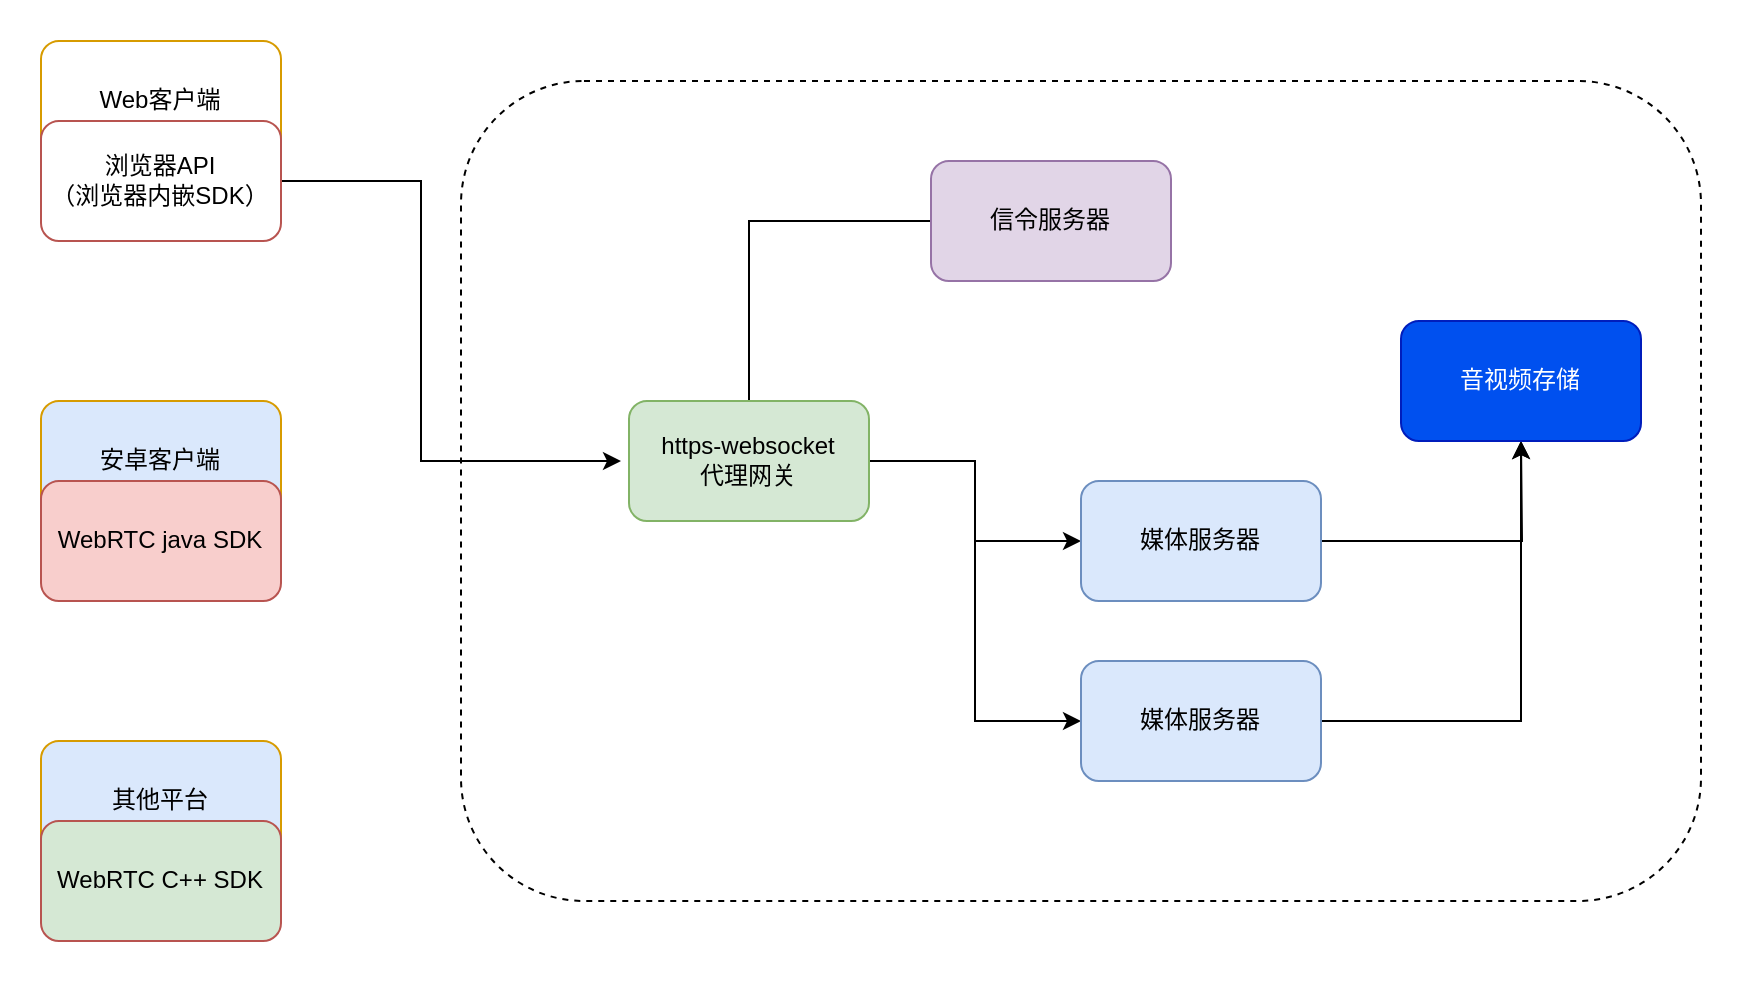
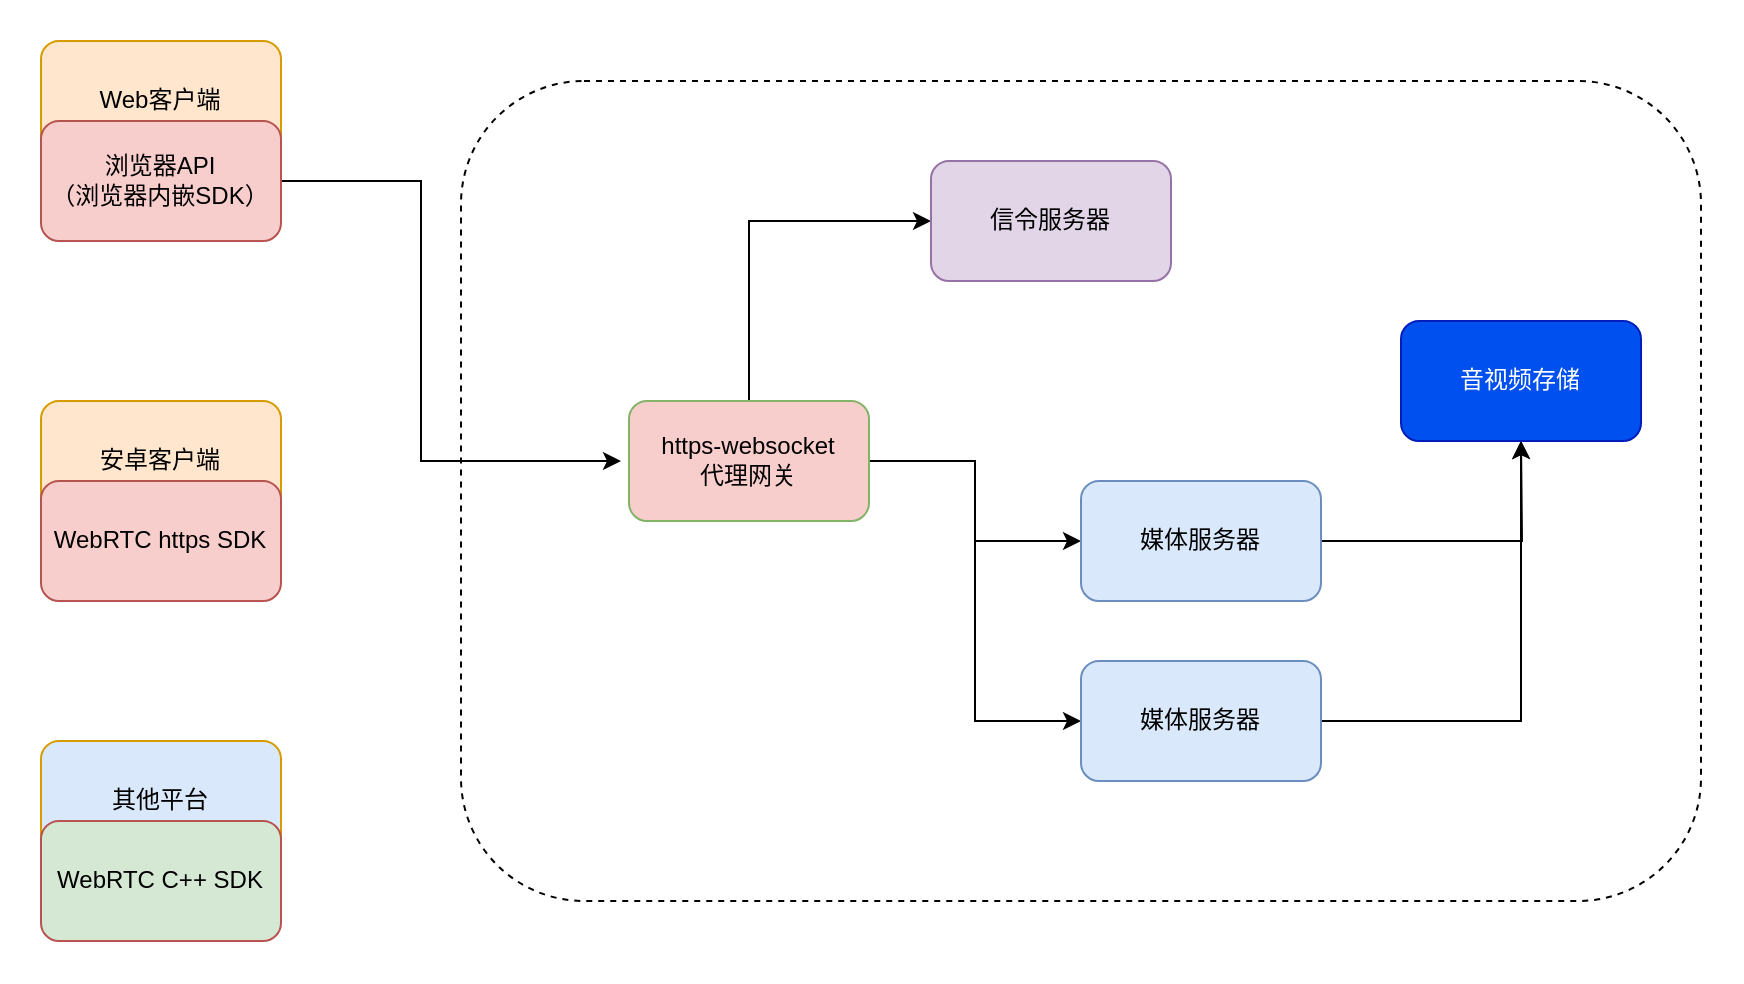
  <mxCell id="0" />
  <mxCell id="1" parent="0" />
- <mxCell id="2" value="Web客户端" style="rounded=1;whiteSpace=wrap;html=1;fillColor=#ffffff;strokeColor=#d79b00;" vertex="1" parent="1"><mxGeometry x="20" y="20" width="120" height="60" as="geometry" /></mxCell>
+ <mxCell id="2" value="Web客户端" style="rounded=1;whiteSpace=wrap;html=1;fillColor=#ffe6cc;strokeColor=#d79b00;" vertex="1" parent="1"><mxGeometry x="20" y="20" width="120" height="60" as="geometry" /></mxCell>
  <mxCell id="3" value="" style="rounded=1;whiteSpace=wrap;html=1;dashed=1;" vertex="1" parent="1"><mxGeometry x="230" y="40" width="620" height="410" as="geometry" /></mxCell>
- <mxCell id="4" value="安卓客户端" style="rounded=1;whiteSpace=wrap;html=1;fillColor=#dae8fc;strokeColor=#d79b00;" vertex="1" parent="1"><mxGeometry x="20" y="200" width="120" height="60" as="geometry" /></mxCell>
+ <mxCell id="4" value="安卓客户端" style="rounded=1;whiteSpace=wrap;html=1;fillColor=#ffe6cc;strokeColor=#d79b00;" vertex="1" parent="1"><mxGeometry x="20" y="200" width="120" height="60" as="geometry" /></mxCell>
  <mxCell id="5" style="edgeStyle=orthogonalEdgeStyle;rounded=0;orthogonalLoop=1;jettySize=auto;html=1;" edge="1" parent="1" source="6"><mxGeometry relative="1" as="geometry"><mxPoint x="310" y="230" as="targetPoint" /><Array as="points"><mxPoint x="210" y="90" /><mxPoint x="210" y="230" /></Array></mxGeometry></mxCell>
- <mxCell id="6" value="浏览器API&lt;br&gt;（浏览器内嵌SDK）" style="rounded=1;whiteSpace=wrap;html=1;fillColor=#ffffff;strokeColor=#b85450;" vertex="1" parent="1"><mxGeometry x="20" y="60" width="120" height="60" as="geometry" /></mxCell>
- <mxCell id="7" value="WebRTC java SDK" style="rounded=1;whiteSpace=wrap;html=1;fillColor=#f8cecc;strokeColor=#b85450;" vertex="1" parent="1"><mxGeometry x="20" y="240" width="120" height="60" as="geometry" /></mxCell>
+ <mxCell id="6" value="浏览器API&lt;br&gt;（浏览器内嵌SDK）" style="rounded=1;whiteSpace=wrap;html=1;fillColor=#f8cecc;strokeColor=#b85450;" vertex="1" parent="1"><mxGeometry x="20" y="60" width="120" height="60" as="geometry" /></mxCell>
+ <mxCell id="7" value="WebRTC https SDK" style="rounded=1;whiteSpace=wrap;html=1;fillColor=#f8cecc;strokeColor=#b85450;" vertex="1" parent="1"><mxGeometry x="20" y="240" width="120" height="60" as="geometry" /></mxCell>
  <mxCell id="8" value="其他平台" style="rounded=1;whiteSpace=wrap;html=1;fillColor=#dae8fc;strokeColor=#d79b00;" vertex="1" parent="1"><mxGeometry x="20" y="370" width="120" height="60" as="geometry" /></mxCell>
  <mxCell id="9" value="WebRTC C++ SDK" style="rounded=1;whiteSpace=wrap;html=1;fillColor=#d5e8d4;strokeColor=#b85450;" vertex="1" parent="1"><mxGeometry x="20" y="410" width="120" height="60" as="geometry" /></mxCell>
- <mxCell id="10" style="edgeStyle=orthogonalEdgeStyle;rounded=0;orthogonalLoop=1;jettySize=auto;html=1;entryX=0;entryY=0.5;entryDx=0;entryDy=0;endArrow=none;" edge="1" parent="1" source="13" target="14"><mxGeometry relative="1" as="geometry"><Array as="points"><mxPoint x="374" y="110" /></Array></mxGeometry></mxCell>
+ <mxCell id="10" style="edgeStyle=orthogonalEdgeStyle;rounded=0;orthogonalLoop=1;jettySize=auto;html=1;entryX=0;entryY=0.5;entryDx=0;entryDy=0;" edge="1" parent="1" source="13" target="14"><mxGeometry relative="1" as="geometry"><Array as="points"><mxPoint x="374" y="110" /></Array></mxGeometry></mxCell>
  <mxCell id="11" style="edgeStyle=orthogonalEdgeStyle;rounded=0;orthogonalLoop=1;jettySize=auto;html=1;entryX=0;entryY=0.5;entryDx=0;entryDy=0;" edge="1" parent="1" source="13" target="16"><mxGeometry relative="1" as="geometry" /></mxCell>
  <mxCell id="12" style="edgeStyle=orthogonalEdgeStyle;rounded=0;orthogonalLoop=1;jettySize=auto;html=1;entryX=0;entryY=0.5;entryDx=0;entryDy=0;" edge="1" parent="1" source="13" target="18"><mxGeometry relative="1" as="geometry" /></mxCell>
- <mxCell id="13" value="https-websocket&lt;br&gt;代理网关" style="rounded=1;whiteSpace=wrap;html=1;fillColor=#d5e8d4;strokeColor=#82b366;" vertex="1" parent="1"><mxGeometry x="314" y="200" width="120" height="60" as="geometry" /></mxCell>
+ <mxCell id="13" value="https-websocket&lt;br&gt;代理网关" style="rounded=1;whiteSpace=wrap;html=1;fillColor=#f8cecc;strokeColor=#82b366;" vertex="1" parent="1"><mxGeometry x="314" y="200" width="120" height="60" as="geometry" /></mxCell>
  <mxCell id="14" value="信令服务器" style="rounded=1;whiteSpace=wrap;html=1;fillColor=#e1d5e7;strokeColor=#9673a6;" vertex="1" parent="1"><mxGeometry x="465" y="80" width="120" height="60" as="geometry" /></mxCell>
  <mxCell id="15" style="edgeStyle=orthogonalEdgeStyle;rounded=0;orthogonalLoop=1;jettySize=auto;html=1;" edge="1" parent="1" source="16"><mxGeometry relative="1" as="geometry"><mxPoint x="760" y="220" as="targetPoint" /></mxGeometry></mxCell>
  <mxCell id="16" value="媒体服务器" style="rounded=1;whiteSpace=wrap;html=1;fillColor=#dae8fc;strokeColor=#6c8ebf;" vertex="1" parent="1"><mxGeometry x="540" y="240" width="120" height="60" as="geometry" /></mxCell>
  <mxCell id="17" style="edgeStyle=orthogonalEdgeStyle;rounded=0;orthogonalLoop=1;jettySize=auto;html=1;entryX=0.5;entryY=1;entryDx=0;entryDy=0;" edge="1" parent="1" source="18" target="19"><mxGeometry relative="1" as="geometry" /></mxCell>
  <mxCell id="18" value="媒体服务器" style="rounded=1;whiteSpace=wrap;html=1;fillColor=#dae8fc;strokeColor=#6c8ebf;" vertex="1" parent="1"><mxGeometry x="540" y="330" width="120" height="60" as="geometry" /></mxCell>
  <mxCell id="19" value="音视频存储" style="rounded=1;whiteSpace=wrap;html=1;fillColor=#0050ef;fontColor=#ffffff;strokeColor=#001DBC;" vertex="1" parent="1"><mxGeometry x="700" y="160" width="120" height="60" as="geometry" /></mxCell>
